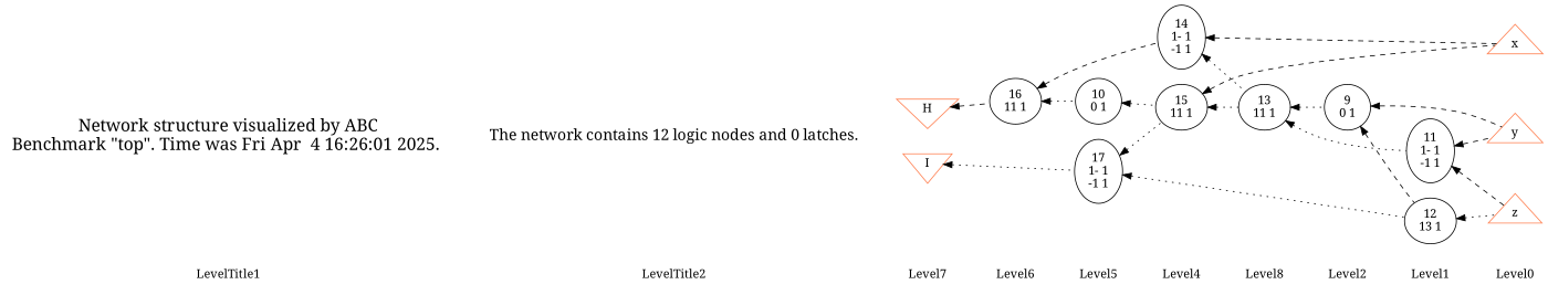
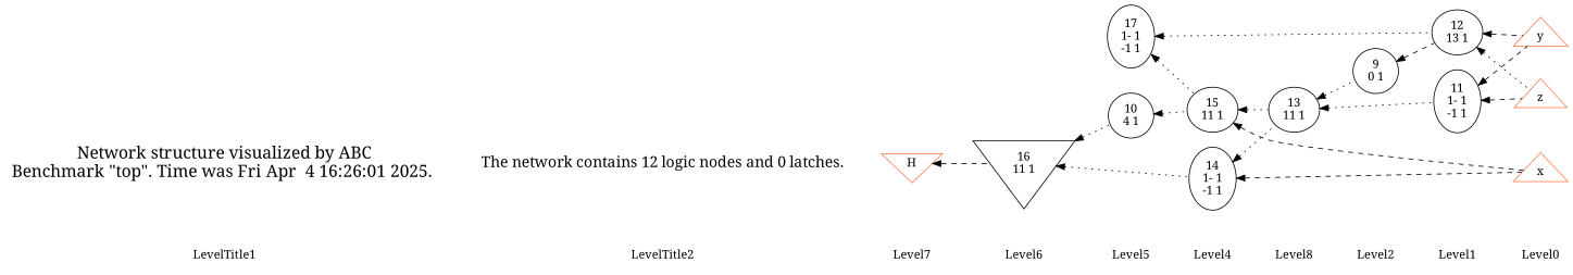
  digraph {
    fontname="Noto Serif"
    rankdir=LR
    node [fontname="Noto Serif" shape=plaintext]
    edge [dir=back fontname="Noto Serif" style=invis]
    LevelTitle1
    LevelTitle2
    Level7
    Level6
    Level5
    Level4
    n7 [label=Level8]
    Level2
    Level1
    Level0
    n11 [fontsize=20 label="Network structure visualized by ABC\nBenchmark \"top\". Time was Fri Apr  4 16:26:01 2025. "]
    n12 [fontsize=18 label="The network contains 12 logic nodes and 0 latches.\n"]
    n13 [color=coral fillcolor=coral label=H shape=invtriangle]
-   n14 [color=coral fillcolor=coral label=I shape=invtriangle]
-   n15 [label="16\n11 1" shape=ellipse]
-   n16 [label="10\n0 1" shape=ellipse]
+   n15 [label="16\n11 1" shape=invtriangle]
+   n16 [label="10\n4 1" shape=ellipse]
    n17 [label="17\n1- 1\n-1 1" shape=ellipse]
    n18 [label="14\n1- 1\n-1 1" shape=ellipse]
    n19 [label="15\n11 1" shape=ellipse]
    n20 [label="13\n11 1" shape=ellipse]
    n21 [label="9\n0 1" shape=ellipse]
    n22 [label="11\n1- 1\n-1 1" shape=ellipse]
    n23 [label="12\n13 1" shape=ellipse]
    n24 [color=coral fillcolor=coral label=x shape=triangle]
    n25 [color=coral fillcolor=coral label=y shape=triangle]
    n26 [color=coral fillcolor=coral label=z shape=triangle]
    subgraph sub_1 {
      LevelTitle1
      LevelTitle2
      Level7
      Level6
      Level5
      Level4
      n7
      Level2
      Level1
      Level0
    }
    subgraph sub_2 {
      rank=same
      LevelTitle1
      n11
    }
    subgraph sub_3 {
      rank=same
      LevelTitle2
      n12
    }
    subgraph sub_4 {
      rank=same
      Level7
      n13
-     n14
    }
    subgraph sub_5 {
      rank=same
      Level6
      n15
    }
    subgraph sub_6 {
      rank=same
      Level5
      n16
      n17
    }
    subgraph sub_7 {
      rank=same
      Level4
      n18
      n19
    }
    subgraph sub_8 {
      rank=same
      n7
      n20
    }
    subgraph sub_9 {
      rank=same
      Level2
      n21
    }
    subgraph sub_10 {
      rank=same
      Level1
      n22
      n23
    }
    subgraph sub_11 {
      rank=same
      Level0
      n24
      n25
      n26
    }
    LevelTitle1 -> LevelTitle2
    LevelTitle2 -> Level7
    Level7 -> Level6
    Level6 -> Level5
    Level5 -> Level4
    Level4 -> n7
    n7 -> Level2
    Level2 -> Level1
    Level1 -> Level0
    n11 -> n12
    n12 -> n13
-   n12 -> n14
-   n13 -> n14
    n13 -> n15 [style=dashed]
-   n14 -> n17 [style=dotted]
    n15 -> n16 [style=dotted]
-   n15 -> n18 [style=dashed]
+   n15 -> n18 [style=dotted]
    n16 -> n19 [style=dotted]
    n17 -> n19 [style=dotted]
    n17 -> n23 [style=dotted]
    n18 -> n20 [style=dotted]
    n18 -> n24 [style=dashed]
    n19 -> n20 [style=dotted]
    n19 -> n24 [style=dashed]
    n20 -> n21 [style=dotted]
    n20 -> n22 [style=dotted]
    n21 -> n23 [style=dashed]
    n22 -> n25 [style=dashed]
    n22 -> n26 [style=dashed]
-   n21 -> n25 [style=dashed]
+   n23 -> n25 [style=dashed]
    n23 -> n26 [style=dotted]
  }
